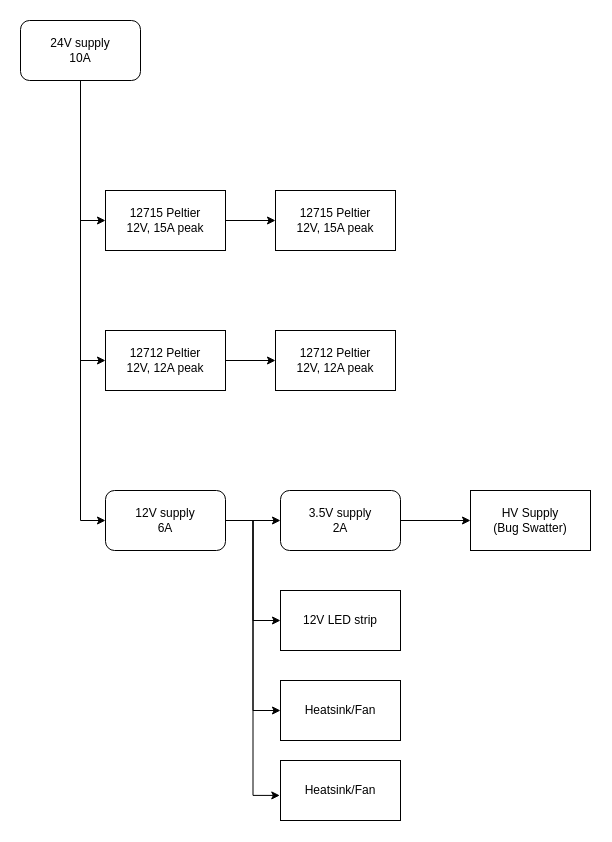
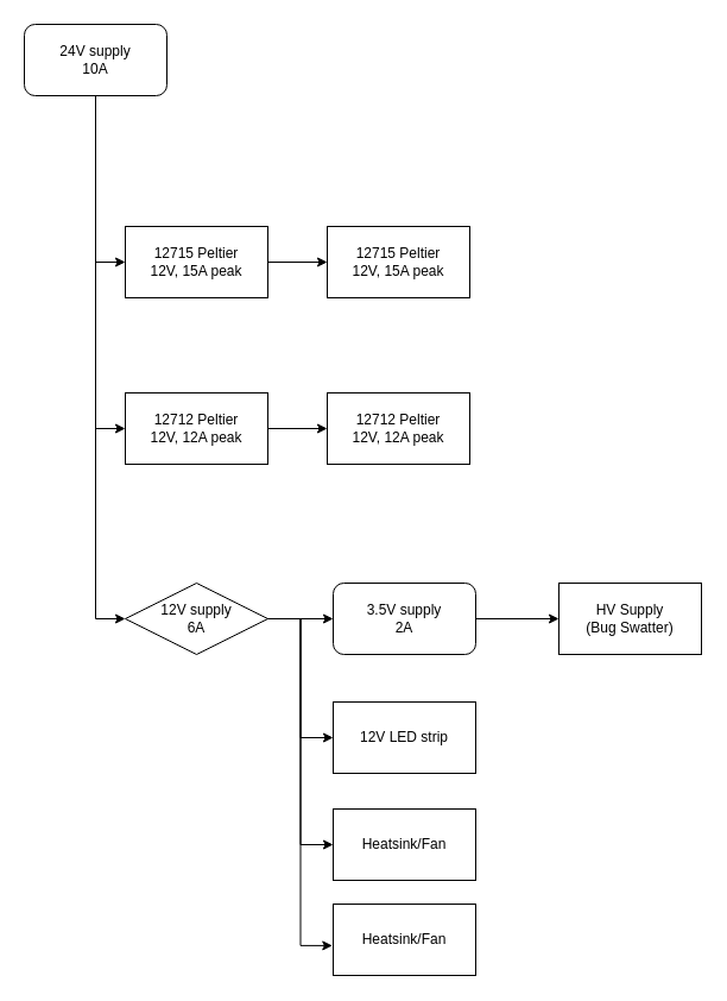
  <mxCell id="0" />
  <mxCell id="1" parent="0" />
  <mxCell id="2" value="12715 Peltier&lt;br&gt;12V, 15A peak" style="rounded=0;whiteSpace=wrap;html=1;" vertex="1" parent="1"><mxGeometry x="275" y="190" width="120" height="60" as="geometry" /></mxCell>
  <mxCell id="3" style="edgeStyle=orthogonalEdgeStyle;rounded=0;orthogonalLoop=1;jettySize=auto;html=1;entryX=0;entryY=0.5;entryDx=0;entryDy=0;" edge="1" parent="1" source="4" target="14"><mxGeometry relative="1" as="geometry" /></mxCell>
  <mxCell id="4" value="12712 Peltier&lt;br&gt;12V, 12A peak" style="rounded=0;whiteSpace=wrap;html=1;" vertex="1" parent="1"><mxGeometry x="105" y="330" width="120" height="60" as="geometry" /></mxCell>
  <mxCell id="5" style="edgeStyle=orthogonalEdgeStyle;rounded=0;orthogonalLoop=1;jettySize=auto;html=1;exitX=0.5;exitY=1;exitDx=0;exitDy=0;entryX=0;entryY=0.5;entryDx=0;entryDy=0;" edge="1" parent="1" source="8" target="16"><mxGeometry relative="1" as="geometry" /></mxCell>
  <mxCell id="6" style="edgeStyle=orthogonalEdgeStyle;rounded=0;orthogonalLoop=1;jettySize=auto;html=1;exitX=0.5;exitY=1;exitDx=0;exitDy=0;entryX=0;entryY=0.5;entryDx=0;entryDy=0;" edge="1" parent="1" source="8" target="4"><mxGeometry relative="1" as="geometry" /></mxCell>
  <mxCell id="7" style="edgeStyle=orthogonalEdgeStyle;rounded=0;orthogonalLoop=1;jettySize=auto;html=1;exitX=0.5;exitY=1;exitDx=0;exitDy=0;entryX=0;entryY=0.5;entryDx=0;entryDy=0;" edge="1" parent="1" source="8" target="13"><mxGeometry relative="1" as="geometry" /></mxCell>
  <mxCell id="8" value="24V supply&lt;br&gt;10A" style="rounded=1;whiteSpace=wrap;html=1;" vertex="1" parent="1"><mxGeometry x="20" y="20" width="120" height="60" as="geometry" /></mxCell>
  <mxCell id="9" style="edgeStyle=orthogonalEdgeStyle;rounded=0;orthogonalLoop=1;jettySize=auto;html=1;" edge="1" parent="1" source="13" target="18"><mxGeometry relative="1" as="geometry" /></mxCell>
  <mxCell id="10" style="edgeStyle=orthogonalEdgeStyle;rounded=0;orthogonalLoop=1;jettySize=auto;html=1;exitX=1;exitY=0.5;exitDx=0;exitDy=0;entryX=0;entryY=0.5;entryDx=0;entryDy=0;" edge="1" parent="1" source="13" target="19"><mxGeometry relative="1" as="geometry" /></mxCell>
  <mxCell id="11" style="edgeStyle=orthogonalEdgeStyle;rounded=0;orthogonalLoop=1;jettySize=auto;html=1;exitX=1;exitY=0.5;exitDx=0;exitDy=0;entryX=0;entryY=0.5;entryDx=0;entryDy=0;" edge="1" parent="1" source="13" target="20"><mxGeometry relative="1" as="geometry" /></mxCell>
  <mxCell id="12" style="edgeStyle=orthogonalEdgeStyle;rounded=0;orthogonalLoop=1;jettySize=auto;html=1;exitX=1;exitY=0.5;exitDx=0;exitDy=0;entryX=-0.006;entryY=0.582;entryDx=0;entryDy=0;entryPerimeter=0;" edge="1" parent="1" source="13" target="21"><mxGeometry relative="1" as="geometry" /></mxCell>
- <mxCell id="13" value="12V supply&lt;br&gt;6A" style="rounded=1;whiteSpace=wrap;html=1;" vertex="1" parent="1"><mxGeometry x="105" y="490" width="120" height="60" as="geometry" /></mxCell>
+ <mxCell id="13" value="12V supply&lt;br&gt;6A" style="rhombus;whiteSpace=wrap;html=1;" vertex="1" parent="1"><mxGeometry x="105" y="490" width="120" height="60" as="geometry" /></mxCell>
  <mxCell id="14" value="12712 Peltier&lt;br&gt;12V, 12A peak" style="rounded=0;whiteSpace=wrap;html=1;" vertex="1" parent="1"><mxGeometry x="275" y="330" width="120" height="60" as="geometry" /></mxCell>
  <mxCell id="15" style="edgeStyle=orthogonalEdgeStyle;rounded=0;orthogonalLoop=1;jettySize=auto;html=1;entryX=0;entryY=0.5;entryDx=0;entryDy=0;" edge="1" parent="1" source="16" target="2"><mxGeometry relative="1" as="geometry" /></mxCell>
  <mxCell id="16" value="12715 Peltier&lt;br&gt;12V, 15A peak" style="rounded=0;whiteSpace=wrap;html=1;" vertex="1" parent="1"><mxGeometry x="105" y="190" width="120" height="60" as="geometry" /></mxCell>
  <mxCell id="17" style="edgeStyle=orthogonalEdgeStyle;rounded=0;orthogonalLoop=1;jettySize=auto;html=1;" edge="1" parent="1" source="18" target="22"><mxGeometry relative="1" as="geometry" /></mxCell>
  <mxCell id="18" value="3.5V supply&lt;br&gt;2A" style="rounded=1;whiteSpace=wrap;html=1;" vertex="1" parent="1"><mxGeometry x="280" y="490" width="120" height="60" as="geometry" /></mxCell>
  <mxCell id="19" value="12V LED strip" style="rounded=0;whiteSpace=wrap;html=1;" vertex="1" parent="1"><mxGeometry x="280" y="590" width="120" height="60" as="geometry" /></mxCell>
  <mxCell id="20" value="Heatsink/Fan" style="rounded=0;whiteSpace=wrap;html=1;" vertex="1" parent="1"><mxGeometry x="280" y="680" width="120" height="60" as="geometry" /></mxCell>
  <mxCell id="21" value="Heatsink/Fan" style="rounded=0;whiteSpace=wrap;html=1;" vertex="1" parent="1"><mxGeometry x="280" y="760" width="120" height="60" as="geometry" /></mxCell>
  <mxCell id="22" value="HV Supply&lt;br&gt;(Bug Swatter)" style="rounded=0;whiteSpace=wrap;html=1;" vertex="1" parent="1"><mxGeometry x="470" y="490" width="120" height="60" as="geometry" /></mxCell>
